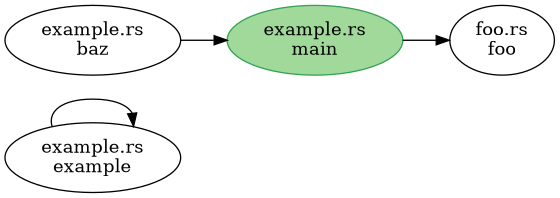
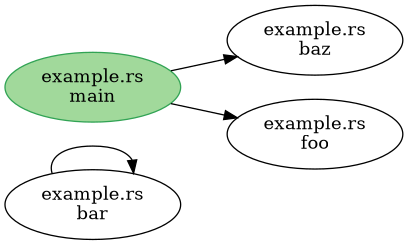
  digraph {
    concentrate=true
    fontsize=24
    rankdir=LR
-   n1 [label="example.rs\nexample"]
+   n1 [label="example.rs\nbar"]
    n2 [label="example.rs\nbaz"]
-   n3 [label="foo.rs\nfoo"]
+   n3 [label="example.rs\nfoo"]
    n4 [color="/greens3/3" fillcolor="/greens3/2" label="example.rs\nmain" style=filled]
    n1 -> n1
-   n2 -> n4
+   n4 -> n2
    n4 -> n3
  }
